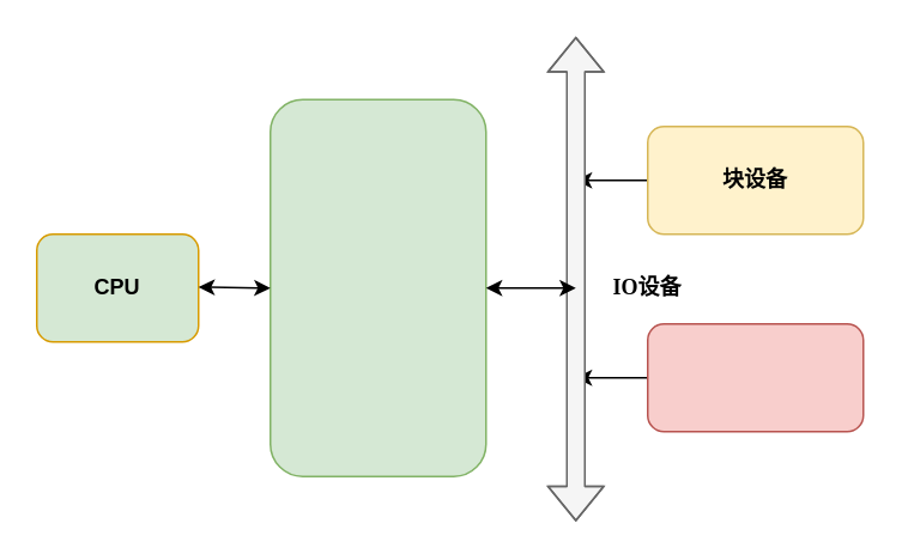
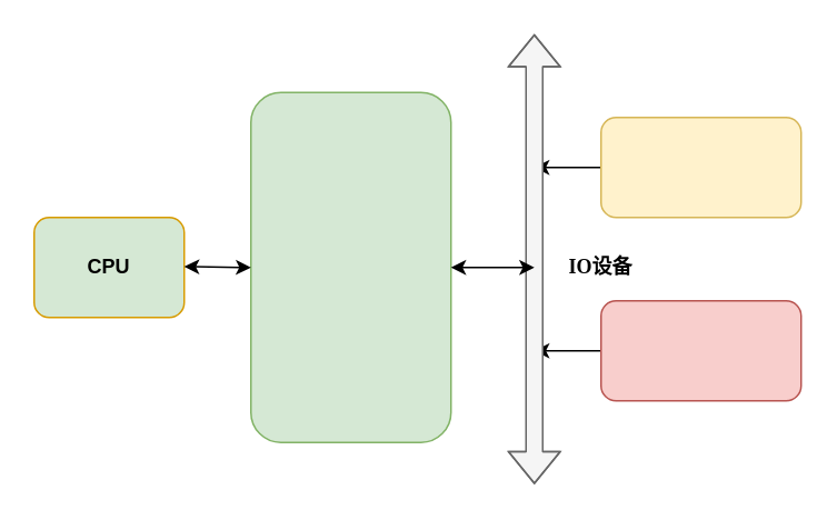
  <mxCell id="0" />
  <mxCell id="1" parent="0" />
  <mxCell id="2" style="edgeStyle=orthogonalEdgeStyle;rounded=0;orthogonalLoop=1;jettySize=auto;html=1;" edge="1" parent="1" source="3"><mxGeometry relative="1" as="geometry"><mxPoint x="320" y="100" as="targetPoint" /><Array as="points"><mxPoint x="330" y="100" /><mxPoint x="330" y="100" /></Array></mxGeometry></mxCell>
  <mxCell id="3" value="" style="rounded=1;whiteSpace=wrap;html=1;fillColor=#fff2cc;strokeColor=#d6b656;" vertex="1" parent="1"><mxGeometry x="360" y="70" width="120" height="60" as="geometry" /></mxCell>
- <mxCell id="4" value="块设备" style="text;html=1;strokeColor=none;fillColor=none;align=center;verticalAlign=middle;whiteSpace=wrap;rounded=0;fontStyle=1" vertex="1" parent="1"><mxGeometry x="400" y="90" width="40" height="20" as="geometry" /></mxCell>
  <mxCell id="5" style="edgeStyle=orthogonalEdgeStyle;rounded=0;orthogonalLoop=1;jettySize=auto;html=1;" edge="1" parent="1" source="6"><mxGeometry relative="1" as="geometry"><mxPoint x="320" y="210" as="targetPoint" /></mxGeometry></mxCell>
  <mxCell id="6" value="" style="rounded=1;whiteSpace=wrap;html=1;fillColor=#f8cecc;strokeColor=#b85450;" vertex="1" parent="1"><mxGeometry x="360" y="180" width="120" height="60" as="geometry" /></mxCell>
  <mxCell id="7" value="" style="shape=flexArrow;endArrow=classic;startArrow=classic;html=1;fillColor=#f5f5f5;strokeColor=#666666;" edge="1" parent="1"><mxGeometry width="50" height="50" relative="1" as="geometry"><mxPoint x="320" y="290" as="sourcePoint" /><mxPoint x="320" y="20" as="targetPoint" /><Array as="points"><mxPoint x="320" y="160" /></Array></mxGeometry></mxCell>
  <mxCell id="8" value="&lt;b&gt;&lt;font face=&quot;Comic Sans MS&quot;&gt;IO设备&lt;/font&gt;&lt;/b&gt;" style="text;html=1;strokeColor=none;fillColor=none;align=center;verticalAlign=middle;whiteSpace=wrap;rounded=0;" vertex="1" parent="1"><mxGeometry x="330" y="150" width="60" height="20" as="geometry" /></mxCell>
  <mxCell id="9" value="" style="rounded=1;whiteSpace=wrap;html=1;fillColor=#d5e8d4;strokeColor=#82b366;" vertex="1" parent="1"><mxGeometry x="150" y="55" width="120" height="210" as="geometry" /></mxCell>
  <mxCell id="10" value="" style="endArrow=classic;startArrow=classic;html=1;exitX=1;exitY=0.5;exitDx=0;exitDy=0;" edge="1" parent="1" source="9"><mxGeometry width="50" height="50" relative="1" as="geometry"><mxPoint x="170" y="340" as="sourcePoint" /><mxPoint x="320" y="160" as="targetPoint" /><Array as="points" /></mxGeometry></mxCell>
  <mxCell id="11" value="&lt;b&gt;CPU&lt;/b&gt;" style="rounded=1;whiteSpace=wrap;html=1;fillColor=#d5e8d4;strokeColor=#d79b00;" vertex="1" parent="1"><mxGeometry x="20" y="130" width="90" height="60" as="geometry" /></mxCell>
  <mxCell id="12" value="" style="endArrow=classic;startArrow=classic;html=1;exitX=1;exitY=0.5;exitDx=0;exitDy=0;entryX=0;entryY=0.5;entryDx=0;entryDy=0;" edge="1" parent="1" target="9"><mxGeometry width="50" height="50" relative="1" as="geometry"><mxPoint x="110" y="159.5" as="sourcePoint" /><mxPoint x="160" y="159.5" as="targetPoint" /><Array as="points" /></mxGeometry></mxCell>
